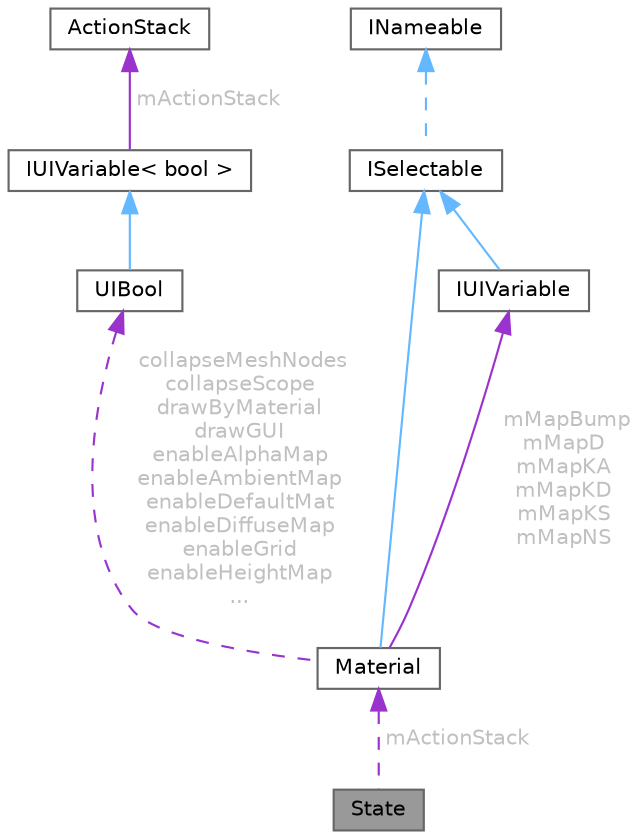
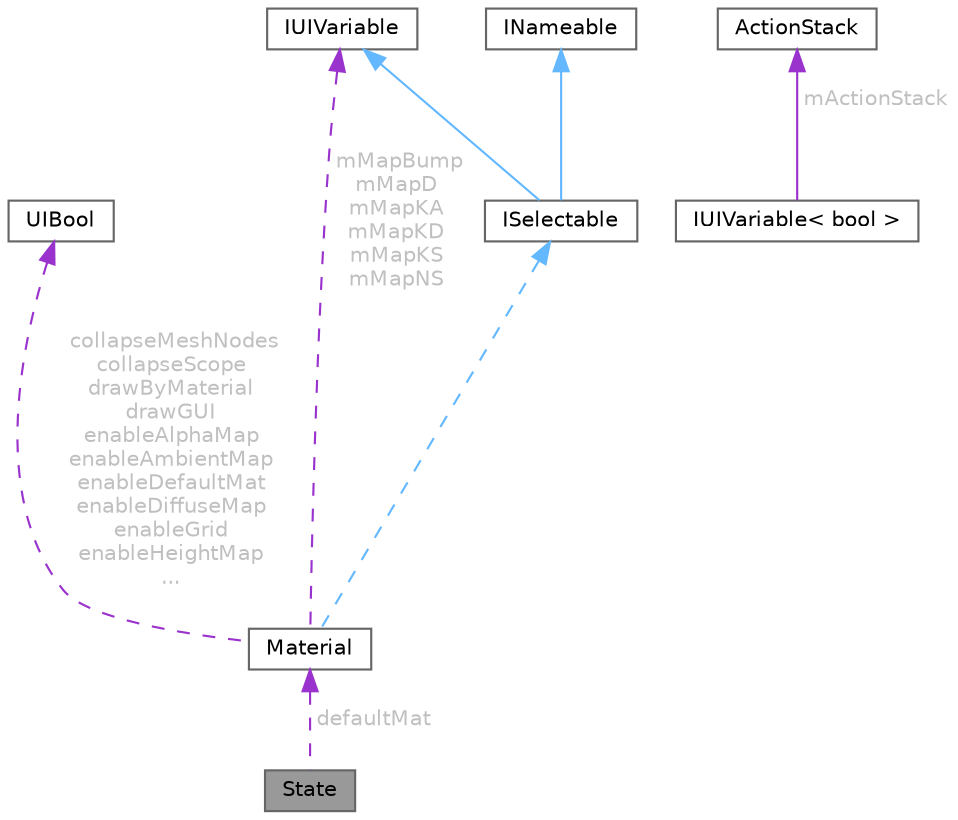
  digraph {
    fontname="DejaVu Sans"
    node [color=gray40 fillcolor=white fontname="DejaVu Sans" fontsize=10 shape=box style=filled]
    edge [color=darkorchid3 dir=back fontname="DejaVu Sans" fontsize=10 labelfontname=Helvetica labelfontsize=10 style=solid]
    n1 [fillcolor=grey60 fontcolor=black height=0.2 label=State width=0.4]
    n2 [height=0.2 label=UIBool width=0.4]
    n3 [height=0.2 label=Material width=0.4]
    n4 [height=0.2 label="IUIVariable\< bool \>" width=0.4]
    n5 [height=0.2 label=ActionStack width=0.4]
    n6 [height=0.2 label=ISelectable width=0.4]
    n7 [height=0.2 label=IUIVariable width=0.4]
    n8 [height=0.2 label=INameable width=0.4]
    n2 -> n3 [fontcolor=grey label=" collapseMeshNodes\ncollapseScope\ndrawByMaterial\ndrawGUI\nenableAlphaMap\nenableAmbientMap\nenableDefaultMat\nenableDiffuseMap\nenableGrid\nenableHeightMap\n..." style=dashed]
-   n3 -> n1 [fontcolor=grey label=" mActionStack" style=dashed]
-   n4 -> n2 [color=steelblue1]
+   n3 -> n1 [fontcolor=grey label=" defaultMat" style=dashed]
    n5 -> n4 [fontcolor=grey label=" mActionStack"]
-   n6 -> n3 [color=steelblue1]
-   n6 -> n7 [color=steelblue1]
-   n7 -> n3 [fontcolor=grey label=" mMapBump\nmMapD\nmMapKA\nmMapKD\nmMapKS\nmMapNS"]
-   n8 -> n6 [color=steelblue1 style=dashed]
+   n6 -> n3 [color=steelblue1 style=dashed]
+   n7 -> n6 [color=steelblue1]
+   n7 -> n3 [fontcolor=grey label=" mMapBump\nmMapD\nmMapKA\nmMapKD\nmMapKS\nmMapNS" style=dashed]
+   n8 -> n6 [color=steelblue1]
  }
